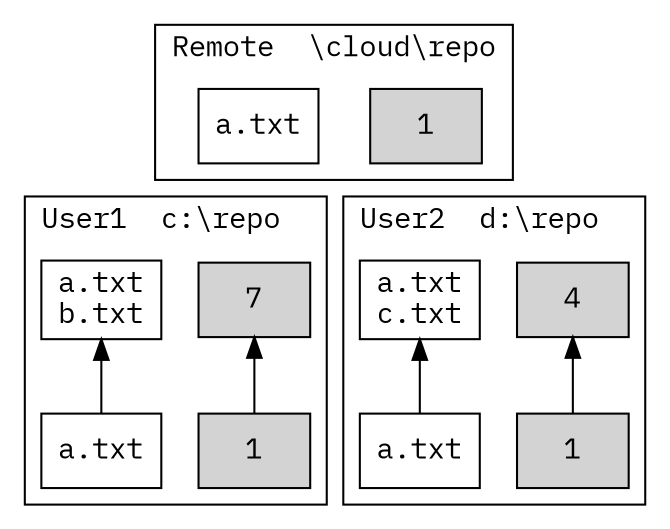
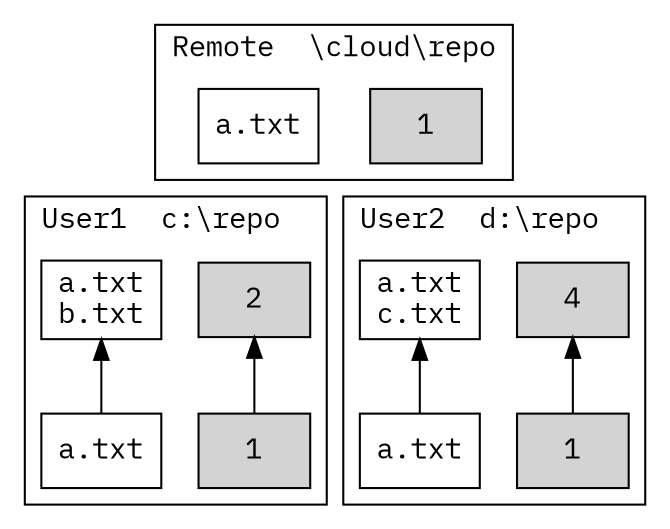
  digraph {
    fontname="IBM Plex Mono"
    rankdir=BT
    node [fontname="IBM Plex Mono" shape=box]
    edge [fontname="IBM Plex Mono"]
    n1 [label=1 style=filled]
-   n2 [label=7 style=filled]
+   n2 [label=2 style=filled]
    n3 [label="a.txt"]
    n4 [label="a.txt\nb.txt"]
    n5 [label=1 style=filled]
    n6 [label=4 style=filled]
    n7 [label="a.txt"]
    n8 [label="a.txt\nc.txt"]
    n9 [label=1 style=filled]
    n10 [label="a.txt"]
    subgraph cluster_1 {
      label="User1  c:\\repo"
      labeljust=l
      labelloc=b
      n1
      n2
      n3
      n4
    }
    subgraph cluster_2 {
      label="User2  d:\\repo"
      labeljust=l
      labelloc=b
      n5
      n6
      n7
      n8
    }
    subgraph cluster_3 {
      label="Remote  \\cloud\\repo"
      labeljust=l
      labelloc=b
      n9
      n10
    }
    n1 -> n2
    n2 -> n9 [style=invis]
    n3 -> n4
    n5 -> n6
    n6 -> n9 [style=invis]
    n7 -> n8
  }
